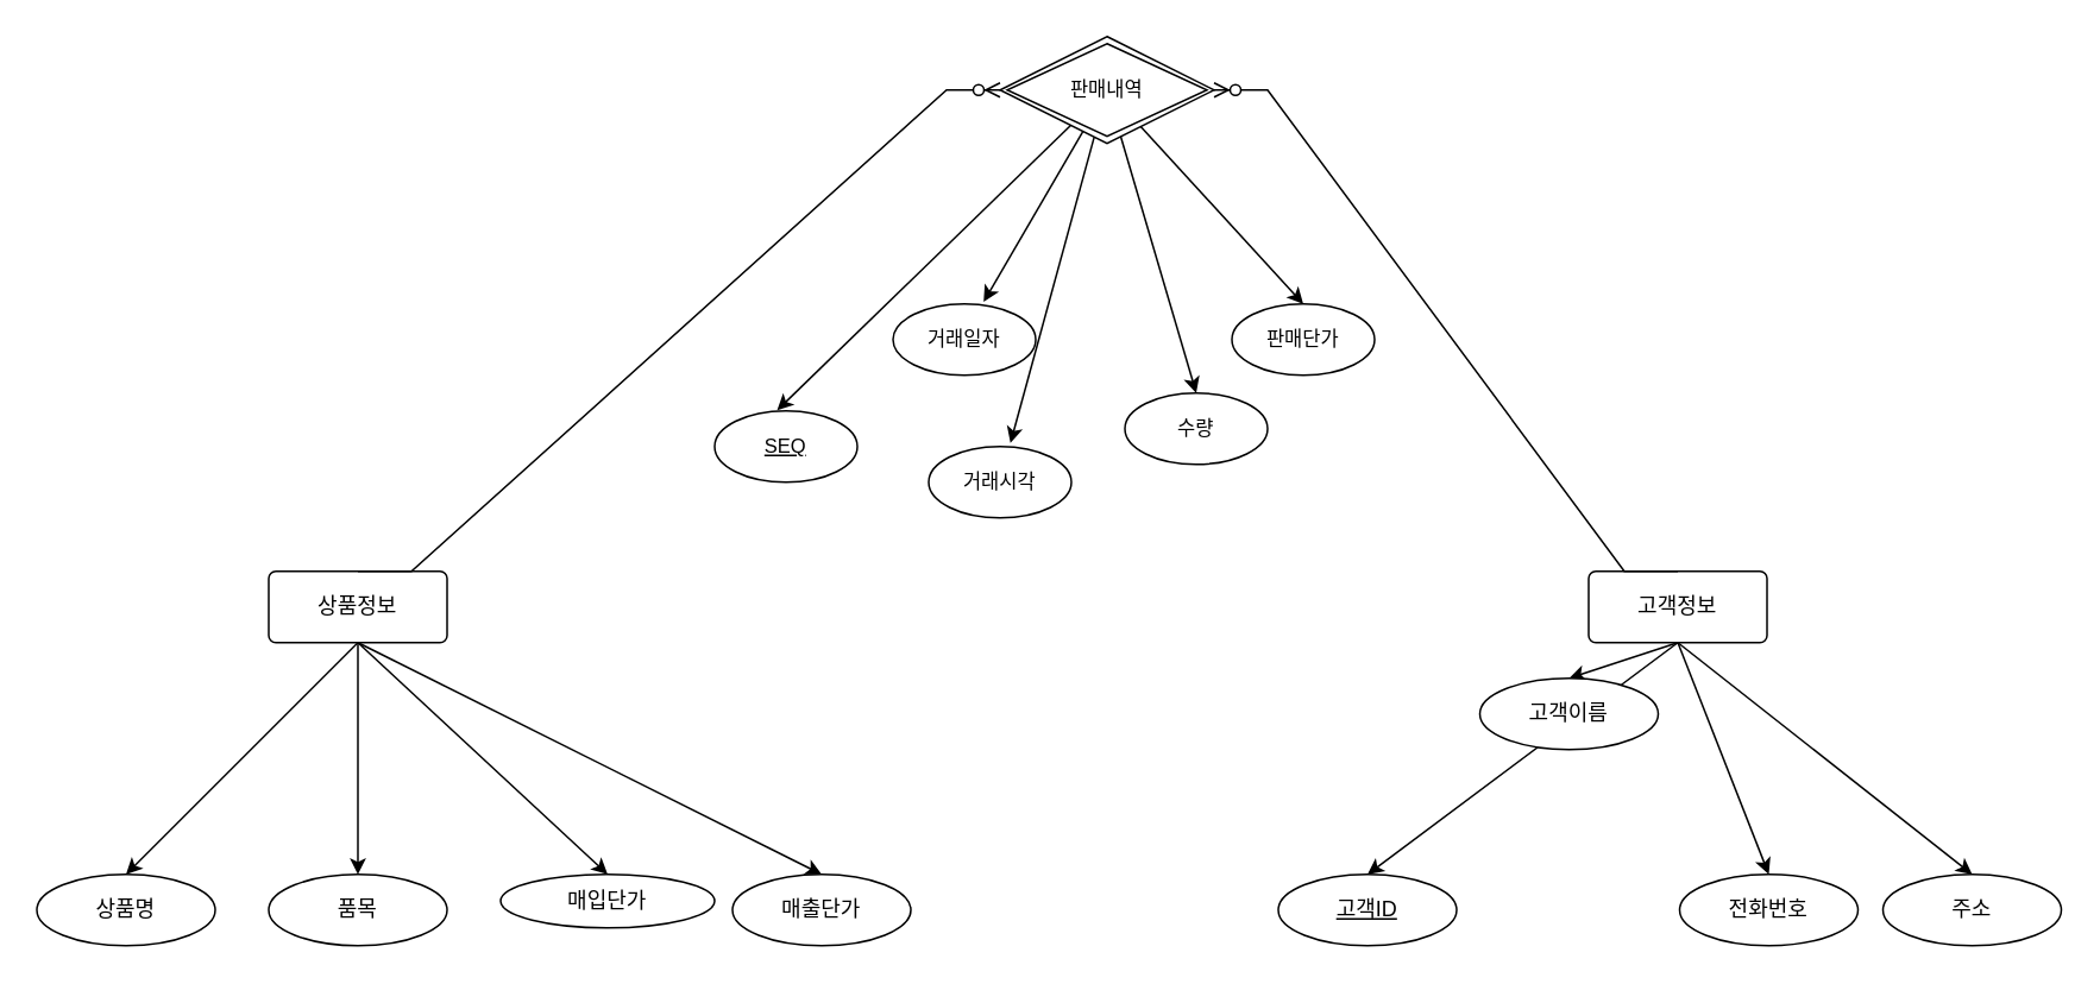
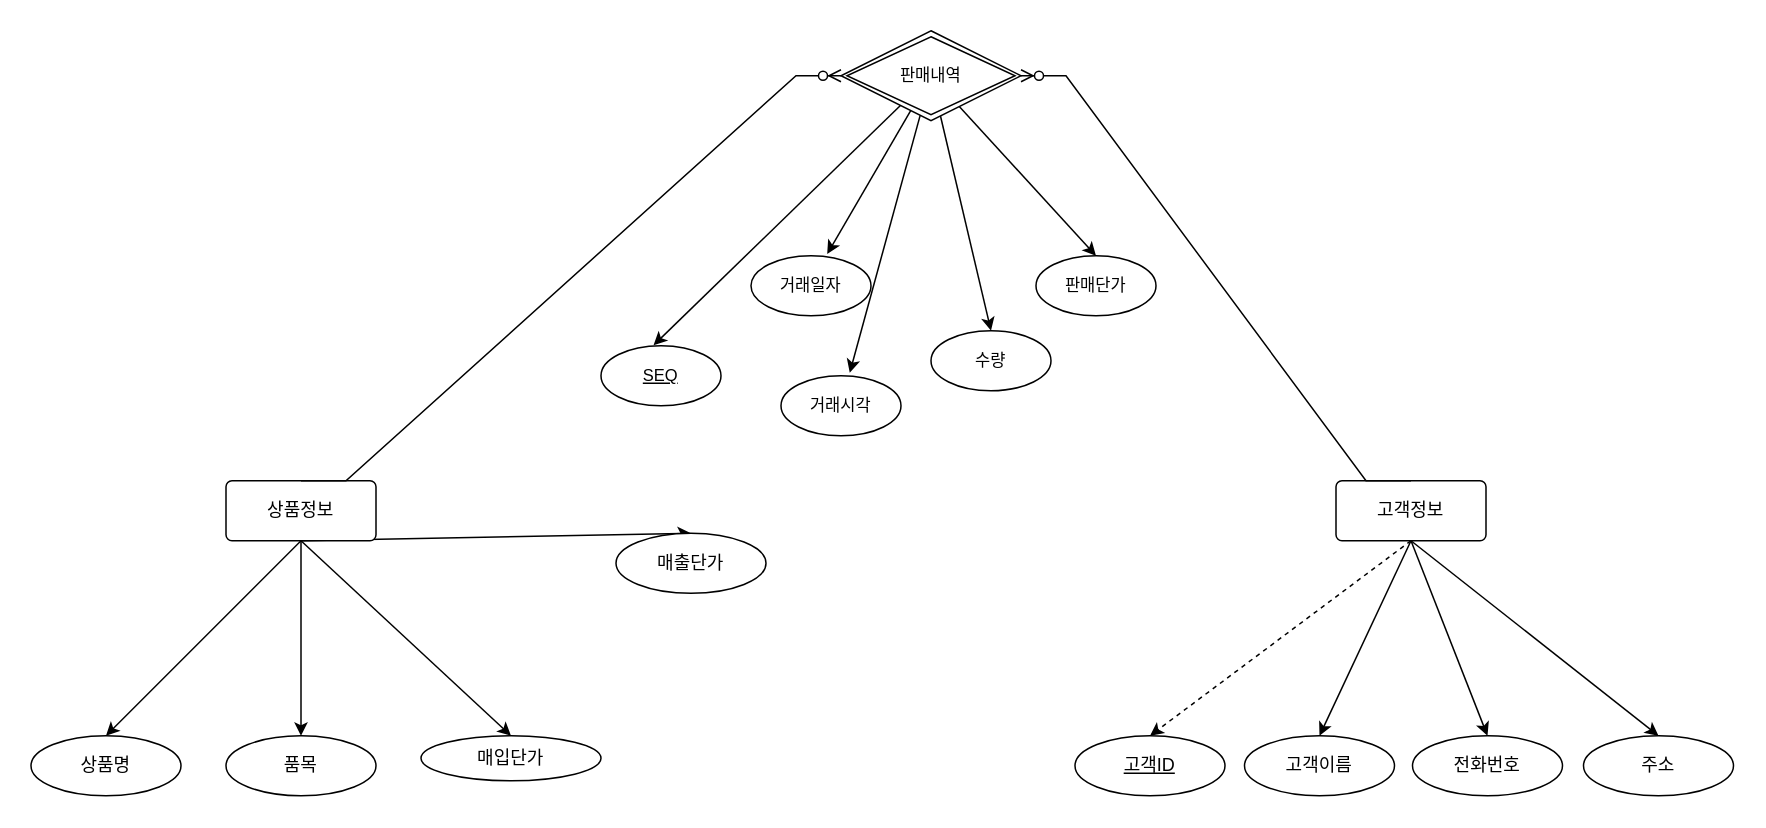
  <mxCell id="0" />
  <mxCell id="1" parent="0" />
  <mxCell id="2" style="edgeStyle=none;shape=connector;rounded=0;orthogonalLoop=1;jettySize=auto;html=1;entryX=0.5;entryY=0;entryDx=0;entryDy=0;labelBackgroundColor=default;strokeColor=default;fontFamily=Helvetica;fontSize=11;fontColor=default;endArrow=classic;exitX=0.5;exitY=1;exitDx=0;exitDy=0;" edge="1" parent="1" source="6" target="7"><mxGeometry relative="1" as="geometry" /></mxCell>
  <mxCell id="3" style="edgeStyle=none;shape=connector;rounded=0;orthogonalLoop=1;jettySize=auto;html=1;entryX=0.5;entryY=0;entryDx=0;entryDy=0;labelBackgroundColor=default;strokeColor=default;fontFamily=Helvetica;fontSize=11;fontColor=default;endArrow=classic;" edge="1" parent="1" source="6" target="8"><mxGeometry relative="1" as="geometry" /></mxCell>
  <mxCell id="4" style="edgeStyle=none;shape=connector;rounded=0;orthogonalLoop=1;jettySize=auto;html=1;entryX=0.5;entryY=0;entryDx=0;entryDy=0;labelBackgroundColor=default;strokeColor=default;fontFamily=Helvetica;fontSize=11;fontColor=default;endArrow=classic;exitX=0.5;exitY=1;exitDx=0;exitDy=0;" edge="1" parent="1" source="6" target="9"><mxGeometry relative="1" as="geometry" /></mxCell>
  <mxCell id="5" style="edgeStyle=none;shape=connector;rounded=0;orthogonalLoop=1;jettySize=auto;html=1;entryX=0.5;entryY=0;entryDx=0;entryDy=0;labelBackgroundColor=default;strokeColor=default;fontFamily=Helvetica;fontSize=11;fontColor=default;endArrow=classic;exitX=0.5;exitY=1;exitDx=0;exitDy=0;" edge="1" parent="1" source="6" target="10"><mxGeometry relative="1" as="geometry" /></mxCell>
  <mxCell id="6" value="상품정보" style="rounded=1;arcSize=10;whiteSpace=wrap;html=1;align=center;" vertex="1" parent="1"><mxGeometry x="150" y="320" width="100" height="40" as="geometry" /></mxCell>
  <mxCell id="7" value="상품명" style="ellipse;whiteSpace=wrap;html=1;align=center;" vertex="1" parent="1"><mxGeometry x="20" y="490" width="100" height="40" as="geometry" /></mxCell>
  <mxCell id="8" value="품목" style="ellipse;whiteSpace=wrap;html=1;align=center;" vertex="1" parent="1"><mxGeometry x="150" y="490" width="100" height="40" as="geometry" /></mxCell>
  <mxCell id="9" value="매입단가" style="ellipse;whiteSpace=wrap;html=1;align=center;" vertex="1" parent="1"><mxGeometry x="280" y="490" width="120" height="30" as="geometry" /></mxCell>
- <mxCell id="10" value="매출단가" style="ellipse;whiteSpace=wrap;html=1;align=center;" vertex="1" parent="1"><mxGeometry x="410" y="490" width="100" height="40" as="geometry" /></mxCell>
- <mxCell id="11" style="rounded=0;orthogonalLoop=1;jettySize=auto;html=1;entryX=0.5;entryY=0;entryDx=0;entryDy=0;exitX=0.5;exitY=1;exitDx=0;exitDy=0;" edge="1" source="15" parent="1" target="19"><mxGeometry relative="1" as="geometry"><mxPoint x="660" y="490" as="targetPoint" /></mxGeometry></mxCell>
+ <mxCell id="10" value="매출단가" style="ellipse;whiteSpace=wrap;html=1;align=center;" vertex="1" parent="1"><mxGeometry x="410" y="355" width="100" height="40" as="geometry" /></mxCell>
+ <mxCell id="11" style="rounded=0;orthogonalLoop=1;jettySize=auto;html=1;entryX=0.5;entryY=0;entryDx=0;entryDy=0;exitX=0.5;exitY=1;exitDx=0;exitDy=0;dashed=1;" edge="1" source="15" parent="1" target="19"><mxGeometry relative="1" as="geometry"><mxPoint x="660" y="490" as="targetPoint" /></mxGeometry></mxCell>
  <mxCell id="12" style="edgeStyle=none;shape=connector;rounded=0;orthogonalLoop=1;jettySize=auto;html=1;entryX=0.5;entryY=0;entryDx=0;entryDy=0;labelBackgroundColor=default;strokeColor=default;fontFamily=Helvetica;fontSize=11;fontColor=default;endArrow=classic;exitX=0.5;exitY=1;exitDx=0;exitDy=0;" edge="1" source="15" target="16" parent="1"><mxGeometry relative="1" as="geometry" /></mxCell>
  <mxCell id="13" style="edgeStyle=none;shape=connector;rounded=0;orthogonalLoop=1;jettySize=auto;html=1;entryX=0.5;entryY=0;entryDx=0;entryDy=0;labelBackgroundColor=default;strokeColor=default;fontFamily=Helvetica;fontSize=11;fontColor=default;endArrow=classic;exitX=0.5;exitY=1;exitDx=0;exitDy=0;" edge="1" source="15" target="17" parent="1"><mxGeometry relative="1" as="geometry" /></mxCell>
  <mxCell id="14" style="edgeStyle=none;shape=connector;rounded=0;orthogonalLoop=1;jettySize=auto;html=1;entryX=0.5;entryY=0;entryDx=0;entryDy=0;labelBackgroundColor=default;strokeColor=default;fontFamily=Helvetica;fontSize=11;fontColor=default;endArrow=classic;exitX=0.5;exitY=1;exitDx=0;exitDy=0;" edge="1" source="15" target="18" parent="1"><mxGeometry relative="1" as="geometry" /></mxCell>
  <mxCell id="15" value="고객정보" style="rounded=1;arcSize=10;whiteSpace=wrap;html=1;align=center;" vertex="1" parent="1"><mxGeometry x="890" y="320" width="100" height="40" as="geometry" /></mxCell>
- <mxCell id="16" value="고객이름" style="ellipse;whiteSpace=wrap;html=1;align=center;" vertex="1" parent="1"><mxGeometry x="829" y="380" width="100" height="40" as="geometry" /></mxCell>
+ <mxCell id="16" value="고객이름" style="ellipse;whiteSpace=wrap;html=1;align=center;" vertex="1" parent="1"><mxGeometry x="829" y="490" width="100" height="40" as="geometry" /></mxCell>
  <mxCell id="17" value="전화번호" style="ellipse;whiteSpace=wrap;html=1;align=center;" vertex="1" parent="1"><mxGeometry x="941" y="490" width="100" height="40" as="geometry" /></mxCell>
  <mxCell id="18" value="주소" style="ellipse;whiteSpace=wrap;html=1;align=center;" vertex="1" parent="1"><mxGeometry x="1055" y="490" width="100" height="40" as="geometry" /></mxCell>
  <mxCell id="19" value="고객ID" style="ellipse;whiteSpace=wrap;html=1;align=center;fontStyle=4;" vertex="1" parent="1"><mxGeometry x="716" y="490" width="100" height="40" as="geometry" /></mxCell>
  <mxCell id="20" style="edgeStyle=none;shape=connector;rounded=0;orthogonalLoop=1;jettySize=auto;html=1;entryX=0.438;entryY=-0.008;entryDx=0;entryDy=0;entryPerimeter=0;labelBackgroundColor=default;strokeColor=default;fontFamily=Helvetica;fontSize=11;fontColor=default;endArrow=classic;" edge="1" parent="1" source="25" target="32"><mxGeometry relative="1" as="geometry" /></mxCell>
  <mxCell id="21" style="edgeStyle=none;shape=connector;rounded=0;orthogonalLoop=1;jettySize=auto;html=1;entryX=0.635;entryY=-0.029;entryDx=0;entryDy=0;entryPerimeter=0;labelBackgroundColor=default;strokeColor=default;fontFamily=Helvetica;fontSize=11;fontColor=default;endArrow=classic;" edge="1" parent="1" source="25" target="26"><mxGeometry relative="1" as="geometry" /></mxCell>
  <mxCell id="22" style="edgeStyle=none;shape=connector;rounded=0;orthogonalLoop=1;jettySize=auto;html=1;entryX=0.573;entryY=-0.05;entryDx=0;entryDy=0;entryPerimeter=0;labelBackgroundColor=default;strokeColor=default;fontFamily=Helvetica;fontSize=11;fontColor=default;endArrow=classic;" edge="1" parent="1" source="25" target="27"><mxGeometry relative="1" as="geometry" /></mxCell>
  <mxCell id="23" style="edgeStyle=none;shape=connector;rounded=0;orthogonalLoop=1;jettySize=auto;html=1;entryX=0.5;entryY=0;entryDx=0;entryDy=0;labelBackgroundColor=default;strokeColor=default;fontFamily=Helvetica;fontSize=11;fontColor=default;endArrow=classic;" edge="1" parent="1" source="25" target="28"><mxGeometry relative="1" as="geometry" /></mxCell>
  <mxCell id="24" style="edgeStyle=none;shape=connector;rounded=0;orthogonalLoop=1;jettySize=auto;html=1;entryX=0.5;entryY=0;entryDx=0;entryDy=0;labelBackgroundColor=default;strokeColor=default;fontFamily=Helvetica;fontSize=11;fontColor=default;endArrow=classic;" edge="1" parent="1" source="25" target="29"><mxGeometry relative="1" as="geometry" /></mxCell>
  <mxCell id="25" value="판매내역" style="shape=rhombus;double=1;perimeter=rhombusPerimeter;whiteSpace=wrap;html=1;align=center;fontFamily=Helvetica;fontSize=11;fontColor=default;" vertex="1" parent="1"><mxGeometry x="560" y="20" width="120" height="60" as="geometry" /></mxCell>
  <mxCell id="26" value="거래일자" style="ellipse;whiteSpace=wrap;html=1;align=center;fontFamily=Helvetica;fontSize=11;fontColor=default;" vertex="1" parent="1"><mxGeometry x="500" y="170" width="80" height="40" as="geometry" /></mxCell>
  <mxCell id="27" value="거래시각" style="ellipse;whiteSpace=wrap;html=1;align=center;fontFamily=Helvetica;fontSize=11;fontColor=default;" vertex="1" parent="1"><mxGeometry x="520" y="250" width="80" height="40" as="geometry" /></mxCell>
- <mxCell id="28" value="수량" style="ellipse;whiteSpace=wrap;html=1;align=center;fontFamily=Helvetica;fontSize=11;fontColor=default;" vertex="1" parent="1"><mxGeometry x="630" y="220" width="80" height="40" as="geometry" /></mxCell>
+ <mxCell id="28" value="수량" style="ellipse;whiteSpace=wrap;html=1;align=center;fontFamily=Helvetica;fontSize=11;fontColor=default;" vertex="1" parent="1"><mxGeometry x="620" y="220" width="80" height="40" as="geometry" /></mxCell>
  <mxCell id="29" value="판매단가" style="ellipse;whiteSpace=wrap;html=1;align=center;fontFamily=Helvetica;fontSize=11;fontColor=default;" vertex="1" parent="1"><mxGeometry x="690" y="170" width="80" height="40" as="geometry" /></mxCell>
  <mxCell id="30" value="" style="edgeStyle=entityRelationEdgeStyle;fontSize=12;html=1;endArrow=ERzeroToMany;endFill=1;rounded=0;labelBackgroundColor=default;strokeColor=default;fontFamily=Helvetica;fontColor=default;shape=connector;entryX=0;entryY=0.5;entryDx=0;entryDy=0;exitX=0.5;exitY=0;exitDx=0;exitDy=0;" edge="1" parent="1" source="6" target="25"><mxGeometry width="100" height="100" relative="1" as="geometry"><mxPoint x="240" y="230" as="sourcePoint" /><mxPoint x="340" y="130" as="targetPoint" /></mxGeometry></mxCell>
  <mxCell id="31" value="" style="edgeStyle=entityRelationEdgeStyle;fontSize=12;html=1;endArrow=ERzeroToMany;endFill=1;rounded=0;labelBackgroundColor=default;strokeColor=default;fontFamily=Helvetica;fontColor=default;shape=connector;entryX=1;entryY=0.5;entryDx=0;entryDy=0;exitX=0.5;exitY=0;exitDx=0;exitDy=0;" edge="1" parent="1" source="15" target="25"><mxGeometry width="100" height="100" relative="1" as="geometry"><mxPoint x="480" y="330" as="sourcePoint" /><mxPoint x="840" y="60" as="targetPoint" /></mxGeometry></mxCell>
  <mxCell id="32" value="SEQ" style="ellipse;whiteSpace=wrap;html=1;align=center;fontStyle=4;fontFamily=Helvetica;fontSize=11;fontColor=default;" vertex="1" parent="1"><mxGeometry x="400" y="230" width="80" height="40" as="geometry" /></mxCell>
